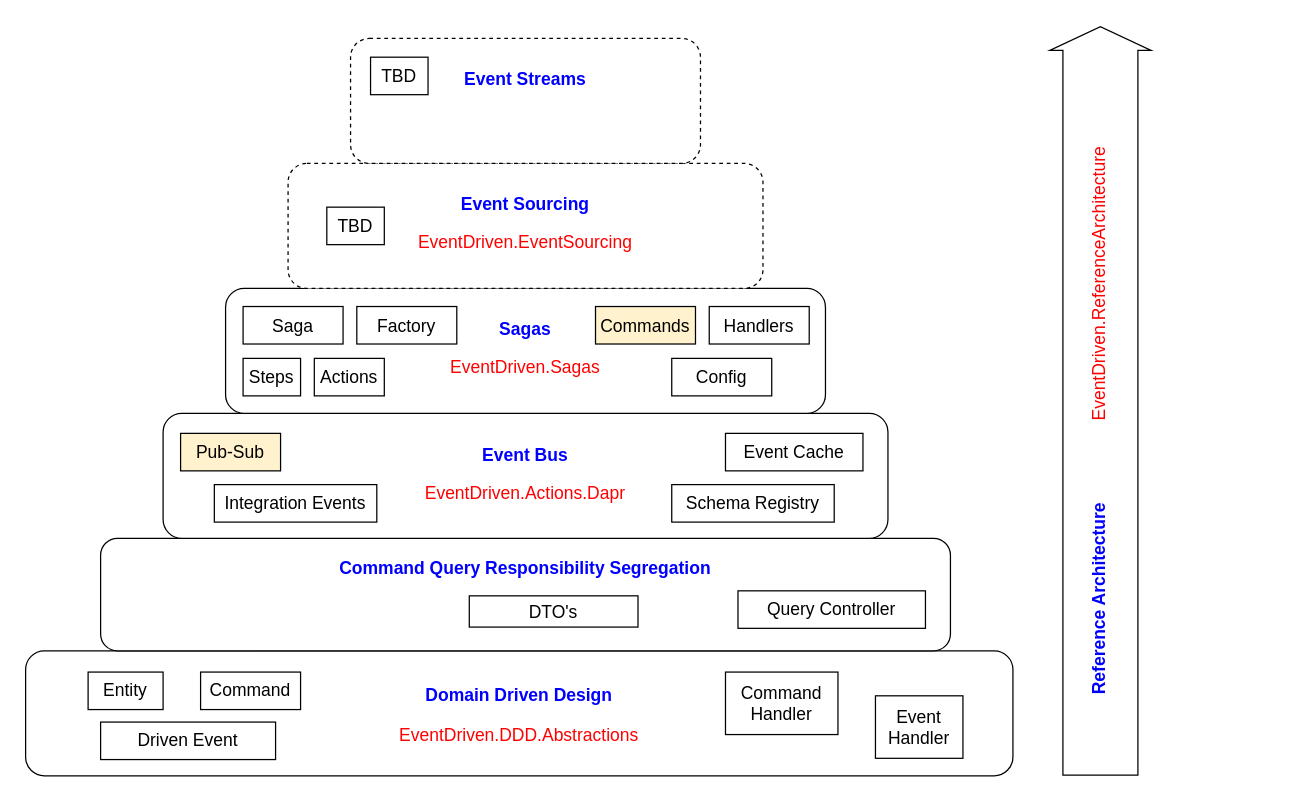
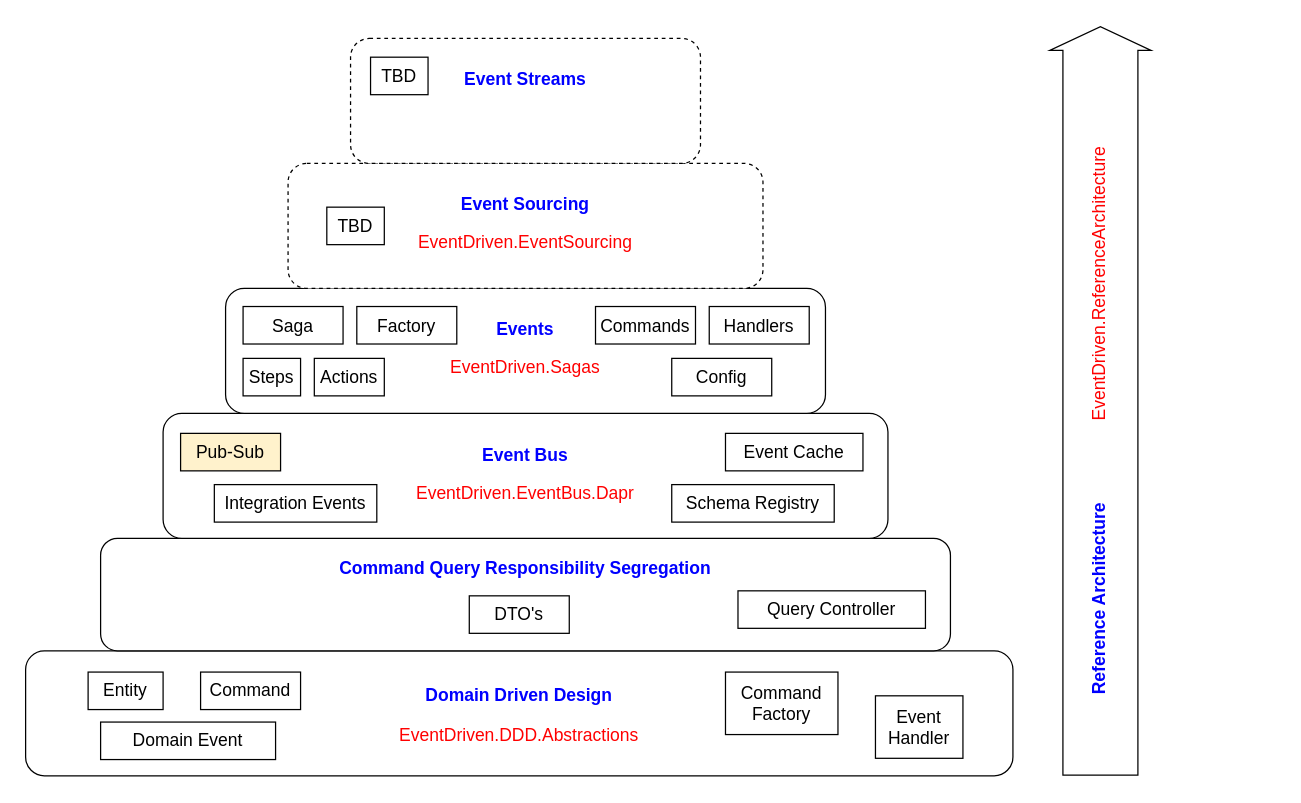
  <mxCell id="0" />
  <mxCell id="1" parent="0" />
  <mxCell id="2" value="" style="rounded=1;whiteSpace=wrap;html=1;" vertex="1" parent="1"><mxGeometry x="20" y="520" width="790" height="100" as="geometry" /></mxCell>
  <mxCell id="3" value="Domain Driven Design" style="text;html=1;strokeColor=none;fillColor=none;align=center;verticalAlign=middle;whiteSpace=wrap;rounded=0;fontSize=14;fontStyle=1;fontColor=#0000FF;" vertex="1" parent="1"><mxGeometry x="20" y="541" width="790" height="30" as="geometry" /></mxCell>
  <mxCell id="4" value="EventDriven.DDD.Abstractions" style="text;html=1;strokeColor=none;fillColor=none;align=center;verticalAlign=middle;whiteSpace=wrap;rounded=0;fontSize=14;fontStyle=0;fontColor=#FF0000;" vertex="1" parent="1"><mxGeometry x="20" y="573" width="790" height="30" as="geometry" /></mxCell>
  <mxCell id="5" value="Entity" style="rounded=0;whiteSpace=wrap;html=1;fontSize=14;" vertex="1" parent="1"><mxGeometry x="70" y="537" width="60" height="30" as="geometry" /></mxCell>
  <mxCell id="6" value="Command" style="rounded=0;whiteSpace=wrap;html=1;fontSize=14;" vertex="1" parent="1"><mxGeometry x="160" y="537" width="80" height="30" as="geometry" /></mxCell>
- <mxCell id="7" value="Driven Event" style="rounded=0;whiteSpace=wrap;html=1;fontSize=14;" vertex="1" parent="1"><mxGeometry x="80" y="577" width="140" height="30" as="geometry" /></mxCell>
- <mxCell id="8" value="Command&lt;br&gt;Handler" style="rounded=0;whiteSpace=wrap;html=1;fontSize=14;" vertex="1" parent="1"><mxGeometry x="580" y="537" width="90" height="50" as="geometry" /></mxCell>
+ <mxCell id="7" value="Domain Event" style="rounded=0;whiteSpace=wrap;html=1;fontSize=14;" vertex="1" parent="1"><mxGeometry x="80" y="577" width="140" height="30" as="geometry" /></mxCell>
+ <mxCell id="8" value="Command&lt;br&gt;Factory" style="rounded=0;whiteSpace=wrap;html=1;fontSize=14;" vertex="1" parent="1"><mxGeometry x="580" y="537" width="90" height="50" as="geometry" /></mxCell>
  <mxCell id="9" value="Event&lt;br&gt;Handler" style="rounded=0;whiteSpace=wrap;html=1;fontSize=14;" vertex="1" parent="1"><mxGeometry x="700" y="556" width="70" height="50" as="geometry" /></mxCell>
  <mxCell id="10" value="" style="rounded=1;whiteSpace=wrap;html=1;" vertex="1" parent="1"><mxGeometry x="80" y="430" width="680" height="90" as="geometry" /></mxCell>
  <mxCell id="11" value="Command Query Responsibility Segregation" style="text;html=1;strokeColor=none;fillColor=none;align=center;verticalAlign=middle;whiteSpace=wrap;rounded=0;fontSize=14;fontStyle=1;fontColor=#0000FF;" vertex="1" parent="1"><mxGeometry x="80" y="439" width="680" height="30" as="geometry" /></mxCell>
  <mxCell id="12" value="" style="rounded=1;whiteSpace=wrap;html=1;" vertex="1" parent="1"><mxGeometry x="130" y="330" width="580" height="100" as="geometry" /></mxCell>
  <mxCell id="13" value="Event Bus" style="text;html=1;strokeColor=none;fillColor=none;align=center;verticalAlign=middle;whiteSpace=wrap;rounded=0;fontSize=14;fontStyle=1;fontColor=#0000FF;" vertex="1" parent="1"><mxGeometry x="130" y="349" width="580" height="30" as="geometry" /></mxCell>
- <mxCell id="14" value="EventDriven.Actions.Dapr" style="text;html=1;strokeColor=none;fillColor=none;align=center;verticalAlign=middle;whiteSpace=wrap;rounded=0;fontSize=14;fontStyle=0;fontColor=#FF0000;" vertex="1" parent="1"><mxGeometry x="130" y="379" width="580" height="30" as="geometry" /></mxCell>
+ <mxCell id="14" value="EventDriven.EventBus.Dapr" style="text;html=1;strokeColor=none;fillColor=none;align=center;verticalAlign=middle;whiteSpace=wrap;rounded=0;fontSize=14;fontStyle=0;fontColor=#FF0000;" vertex="1" parent="1"><mxGeometry x="130" y="379" width="580" height="30" as="geometry" /></mxCell>
  <mxCell id="15" value="Query Controller" style="rounded=0;whiteSpace=wrap;html=1;fontSize=14;" vertex="1" parent="1"><mxGeometry x="590" y="472" width="150" height="30" as="geometry" /></mxCell>
- <mxCell id="16" value="DTO's" style="rounded=0;whiteSpace=wrap;html=1;fontSize=14;" vertex="1" parent="1"><mxGeometry x="375" y="476" width="135" height="25" as="geometry" /></mxCell>
+ <mxCell id="16" value="DTO's" style="rounded=0;whiteSpace=wrap;html=1;fontSize=14;" vertex="1" parent="1"><mxGeometry x="375" y="476" width="80" height="30" as="geometry" /></mxCell>
  <mxCell id="17" value="Pub-Sub" style="rounded=0;whiteSpace=wrap;html=1;fontSize=14;fillColor=#fff2cc;" vertex="1" parent="1"><mxGeometry x="144" y="346" width="80" height="30" as="geometry" /></mxCell>
  <mxCell id="18" value="Event Cache" style="rounded=0;whiteSpace=wrap;html=1;fontSize=14;" vertex="1" parent="1"><mxGeometry x="580" y="346" width="110" height="30" as="geometry" /></mxCell>
  <mxCell id="19" value="Schema Registry" style="rounded=0;whiteSpace=wrap;html=1;fontSize=14;" vertex="1" parent="1"><mxGeometry x="537" y="387" width="130" height="30" as="geometry" /></mxCell>
  <mxCell id="20" value="Integration Events" style="rounded=0;whiteSpace=wrap;html=1;fontSize=14;" vertex="1" parent="1"><mxGeometry x="171" y="387" width="130" height="30" as="geometry" /></mxCell>
  <mxCell id="21" value="" style="rounded=1;whiteSpace=wrap;html=1;" vertex="1" parent="1"><mxGeometry x="180" y="230" width="480" height="100" as="geometry" /></mxCell>
- <mxCell id="22" value="Sagas" style="text;html=1;strokeColor=none;fillColor=none;align=center;verticalAlign=middle;whiteSpace=wrap;rounded=0;fontSize=14;fontStyle=1;fontColor=#0000FF;" vertex="1" parent="1"><mxGeometry x="180" y="248" width="480" height="30" as="geometry" /></mxCell>
+ <mxCell id="22" value="Events" style="text;html=1;strokeColor=none;fillColor=none;align=center;verticalAlign=middle;whiteSpace=wrap;rounded=0;fontSize=14;fontStyle=1;fontColor=#0000FF;" vertex="1" parent="1"><mxGeometry x="180" y="248" width="480" height="30" as="geometry" /></mxCell>
  <mxCell id="23" value="EventDriven.Sagas" style="text;html=1;strokeColor=none;fillColor=none;align=center;verticalAlign=middle;whiteSpace=wrap;rounded=0;fontSize=14;fontStyle=0;fontColor=#FF0000;" vertex="1" parent="1"><mxGeometry x="180" y="278" width="480" height="30" as="geometry" /></mxCell>
  <mxCell id="24" value="Saga" style="rounded=0;whiteSpace=wrap;html=1;fontSize=14;" vertex="1" parent="1"><mxGeometry x="194" y="244.5" width="80" height="30" as="geometry" /></mxCell>
  <mxCell id="25" value="Config" style="rounded=0;whiteSpace=wrap;html=1;fontSize=14;" vertex="1" parent="1"><mxGeometry x="537" y="286" width="80" height="30" as="geometry" /></mxCell>
- <mxCell id="26" value="Commands" style="rounded=0;whiteSpace=wrap;html=1;fontSize=14;fillColor=#fff2cc;" vertex="1" parent="1"><mxGeometry x="476" y="244.5" width="80" height="30" as="geometry" /></mxCell>
+ <mxCell id="26" value="Commands" style="rounded=0;whiteSpace=wrap;html=1;fontSize=14;" vertex="1" parent="1"><mxGeometry x="476" y="244.5" width="80" height="30" as="geometry" /></mxCell>
  <mxCell id="27" value="Handlers" style="rounded=0;whiteSpace=wrap;html=1;fontSize=14;" vertex="1" parent="1"><mxGeometry x="567" y="244.5" width="80" height="30" as="geometry" /></mxCell>
  <mxCell id="28" value="Steps" style="rounded=0;whiteSpace=wrap;html=1;fontSize=14;" vertex="1" parent="1"><mxGeometry x="194" y="286" width="46" height="30" as="geometry" /></mxCell>
  <mxCell id="29" value="Actions" style="rounded=0;whiteSpace=wrap;html=1;fontSize=14;" vertex="1" parent="1"><mxGeometry x="251" y="286" width="56" height="30" as="geometry" /></mxCell>
  <mxCell id="30" value="Factory" style="rounded=0;whiteSpace=wrap;html=1;fontSize=14;" vertex="1" parent="1"><mxGeometry x="285" y="244.5" width="80" height="30" as="geometry" /></mxCell>
  <mxCell id="31" value="" style="rounded=1;whiteSpace=wrap;html=1;dashed=1;" vertex="1" parent="1"><mxGeometry x="230" y="130" width="380" height="100" as="geometry" /></mxCell>
  <mxCell id="32" value="Event Sourcing" style="text;html=1;strokeColor=none;fillColor=none;align=center;verticalAlign=middle;whiteSpace=wrap;rounded=0;fontSize=14;fontStyle=1;fontColor=#0000FF;" vertex="1" parent="1"><mxGeometry x="230" y="148" width="380" height="30" as="geometry" /></mxCell>
  <mxCell id="33" value="EventDriven.EventSourcing" style="text;html=1;strokeColor=none;fillColor=none;align=center;verticalAlign=middle;whiteSpace=wrap;rounded=0;fontSize=14;fontStyle=0;fontColor=#FF0000;" vertex="1" parent="1"><mxGeometry x="230" y="178" width="380" height="30" as="geometry" /></mxCell>
  <mxCell id="34" value="" style="rounded=1;whiteSpace=wrap;html=1;dashed=1;" vertex="1" parent="1"><mxGeometry x="280" y="30" width="280" height="100" as="geometry" /></mxCell>
  <mxCell id="35" value="Event Streams" style="text;html=1;strokeColor=none;fillColor=none;align=center;verticalAlign=middle;whiteSpace=wrap;rounded=0;fontSize=14;fontStyle=1;fontColor=#0000FF;" vertex="1" parent="1"><mxGeometry x="280" y="48" width="280" height="30" as="geometry" /></mxCell>
  <mxCell id="36" value="TBD" style="rounded=0;whiteSpace=wrap;html=1;fontSize=14;" vertex="1" parent="1"><mxGeometry x="261" y="165" width="46" height="30" as="geometry" /></mxCell>
  <mxCell id="37" value="TBD" style="rounded=0;whiteSpace=wrap;html=1;fontSize=14;" vertex="1" parent="1"><mxGeometry x="296" y="45" width="46" height="30" as="geometry" /></mxCell>
  <mxCell id="38" value="" style="shape=flexArrow;endArrow=classic;html=1;rounded=0;fontSize=14;fontColor=#FF0000;width=60;" edge="1" parent="1"><mxGeometry width="50" height="50" relative="1" as="geometry"><mxPoint x="880" y="620" as="sourcePoint" /><mxPoint x="880" y="20" as="targetPoint" /></mxGeometry></mxCell>
  <mxCell id="39" value="Reference Architecture" style="text;html=1;strokeColor=none;fillColor=none;align=center;verticalAlign=middle;whiteSpace=wrap;rounded=0;fontSize=14;fontStyle=1;fontColor=#0000FF;rotation=-90;" vertex="1" parent="1"><mxGeometry x="739" y="463.5" width="280" height="30" as="geometry" /></mxCell>
  <mxCell id="40" value="EventDriven.ReferenceArchitecture" style="text;html=1;strokeColor=none;fillColor=none;align=center;verticalAlign=middle;whiteSpace=wrap;rounded=0;fontSize=14;fontStyle=0;fontColor=#FF0000;rotation=-90;" vertex="1" parent="1"><mxGeometry x="739" y="211.5" width="280" height="30" as="geometry" /></mxCell>
